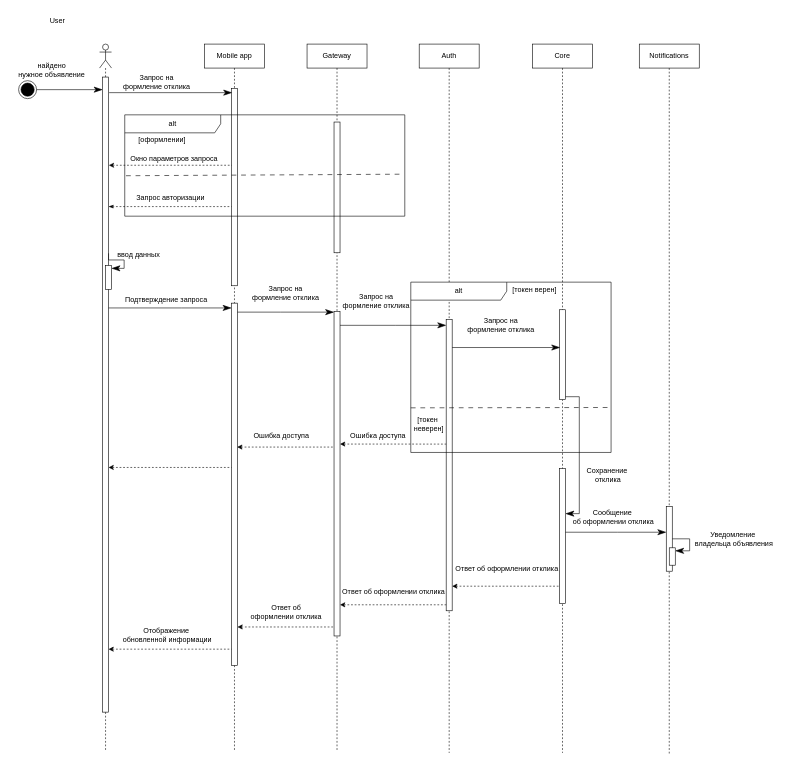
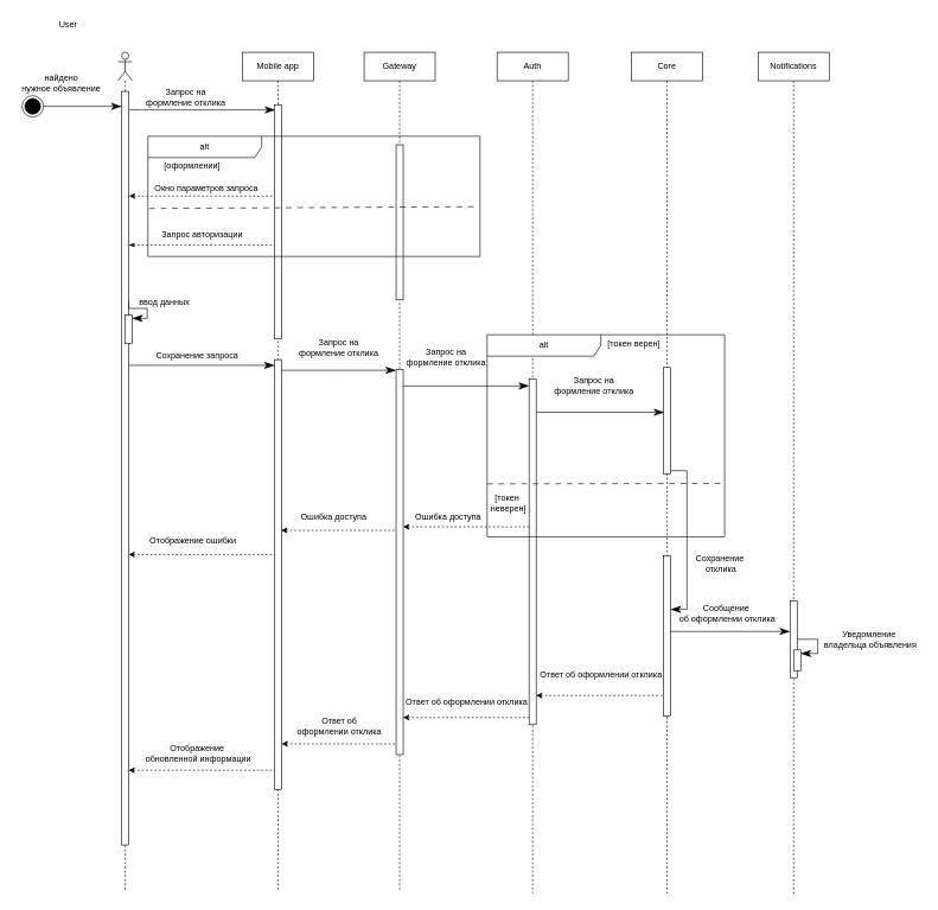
  <mxCell id="0" />
  <mxCell id="1" parent="0" />
  <mxCell id="2" value="Mobile app" style="shape=umlLifeline;perimeter=lifelinePerimeter;whiteSpace=wrap;html=1;container=1;dropTarget=0;collapsible=0;recursiveResize=0;outlineConnect=0;portConstraint=eastwest;newEdgeStyle={&quot;curved&quot;:0,&quot;rounded&quot;:0};" vertex="1" parent="1"><mxGeometry x="340" y="73" width="100" height="1180" as="geometry" /></mxCell>
  <mxCell id="3" value="" style="html=1;points=[[0,0,0,0,5],[0,1,0,0,-5],[1,0,0,0,5],[1,1,0,0,-5]];perimeter=orthogonalPerimeter;outlineConnect=0;targetShapes=umlLifeline;portConstraint=eastwest;newEdgeStyle={&quot;curved&quot;:0,&quot;rounded&quot;:0};" vertex="1" parent="2"><mxGeometry x="45" y="74" width="10" height="329" as="geometry" /></mxCell>
  <mxCell id="4" value="" style="html=1;points=[[0,0,0,0,5],[0,1,0,0,-5],[1,0,0,0,5],[1,1,0,0,-5]];perimeter=orthogonalPerimeter;outlineConnect=0;targetShapes=umlLifeline;portConstraint=eastwest;newEdgeStyle={&quot;curved&quot;:0,&quot;rounded&quot;:0};" vertex="1" parent="2"><mxGeometry x="45" y="432" width="10" height="604" as="geometry" /></mxCell>
  <mxCell id="5" value="" style="shape=umlLifeline;perimeter=lifelinePerimeter;whiteSpace=wrap;html=1;container=1;dropTarget=0;collapsible=0;recursiveResize=0;outlineConnect=0;portConstraint=eastwest;newEdgeStyle={&quot;curved&quot;:0,&quot;rounded&quot;:0};participant=umlActor;" vertex="1" parent="1"><mxGeometry x="165" y="73" width="20" height="1180" as="geometry" /></mxCell>
  <mxCell id="6" value="" style="html=1;points=[[0,0,0,0,5],[0,1,0,0,-5],[1,0,0,0,5],[1,1,0,0,-5]];perimeter=orthogonalPerimeter;outlineConnect=0;targetShapes=umlLifeline;portConstraint=eastwest;newEdgeStyle={&quot;curved&quot;:0,&quot;rounded&quot;:0};" vertex="1" parent="5"><mxGeometry x="5" y="55" width="10" height="1059" as="geometry" /></mxCell>
  <mxCell id="7" value="" style="html=1;points=[[0,0,0,0,5],[0,1,0,0,-5],[1,0,0,0,5],[1,1,0,0,-5]];perimeter=orthogonalPerimeter;outlineConnect=0;targetShapes=umlLifeline;portConstraint=eastwest;newEdgeStyle={&quot;curved&quot;:0,&quot;rounded&quot;:0};" vertex="1" parent="5"><mxGeometry x="10" y="369" width="10" height="40" as="geometry" /></mxCell>
  <mxCell id="8" value="Gateway" style="shape=umlLifeline;perimeter=lifelinePerimeter;whiteSpace=wrap;html=1;container=1;dropTarget=0;collapsible=0;recursiveResize=0;outlineConnect=0;portConstraint=eastwest;newEdgeStyle={&quot;curved&quot;:0,&quot;rounded&quot;:0};" vertex="1" parent="1"><mxGeometry x="511" y="73" width="100" height="1178" as="geometry" /></mxCell>
  <mxCell id="9" value="" style="html=1;points=[[0,0,0,0,5],[0,1,0,0,-5],[1,0,0,0,5],[1,1,0,0,-5]];perimeter=orthogonalPerimeter;outlineConnect=0;targetShapes=umlLifeline;portConstraint=eastwest;newEdgeStyle={&quot;curved&quot;:0,&quot;rounded&quot;:0};" vertex="1" parent="8"><mxGeometry x="45" y="130" width="10" height="218" as="geometry" /></mxCell>
  <mxCell id="10" value="" style="html=1;points=[[0,0,0,0,5],[0,1,0,0,-5],[1,0,0,0,5],[1,1,0,0,-5]];perimeter=orthogonalPerimeter;outlineConnect=0;targetShapes=umlLifeline;portConstraint=eastwest;newEdgeStyle={&quot;curved&quot;:0,&quot;rounded&quot;:0};" vertex="1" parent="8"><mxGeometry x="45" y="446" width="10" height="541" as="geometry" /></mxCell>
  <mxCell id="11" value="Core" style="shape=umlLifeline;perimeter=lifelinePerimeter;whiteSpace=wrap;html=1;container=1;dropTarget=0;collapsible=0;recursiveResize=0;outlineConnect=0;portConstraint=eastwest;newEdgeStyle={&quot;curved&quot;:0,&quot;rounded&quot;:0};" vertex="1" parent="1"><mxGeometry x="887" y="73" width="100" height="1182" as="geometry" /></mxCell>
  <mxCell id="12" value="" style="html=1;points=[[0,0,0,0,5],[0,1,0,0,-5],[1,0,0,0,5],[1,1,0,0,-5]];perimeter=orthogonalPerimeter;outlineConnect=0;targetShapes=umlLifeline;portConstraint=eastwest;newEdgeStyle={&quot;curved&quot;:0,&quot;rounded&quot;:0};" vertex="1" parent="11"><mxGeometry x="45" y="708" width="10" height="225" as="geometry" /></mxCell>
  <mxCell id="13" value="User" style="text;html=1;align=center;verticalAlign=middle;whiteSpace=wrap;rounded=0;" vertex="1" parent="1"><mxGeometry x="65" y="20" width="60" height="30" as="geometry" /></mxCell>
  <mxCell id="14" value="Auth" style="shape=umlLifeline;perimeter=lifelinePerimeter;whiteSpace=wrap;html=1;container=1;dropTarget=0;collapsible=0;recursiveResize=0;outlineConnect=0;portConstraint=eastwest;newEdgeStyle={&quot;curved&quot;:0,&quot;rounded&quot;:0};" vertex="1" parent="1"><mxGeometry x="698" y="73" width="100" height="1182" as="geometry" /></mxCell>
  <mxCell id="15" value="" style="html=1;points=[[0,0,0,0,5],[0,1,0,0,-5],[1,0,0,0,5],[1,1,0,0,-5]];perimeter=orthogonalPerimeter;outlineConnect=0;targetShapes=umlLifeline;portConstraint=eastwest;newEdgeStyle={&quot;curved&quot;:0,&quot;rounded&quot;:0};" vertex="1" parent="14"><mxGeometry x="45" y="459" width="10" height="486" as="geometry" /></mxCell>
  <mxCell id="16" value="" style="endArrow=classicThin;endFill=1;endSize=12;html=1;rounded=0;exitX=1;exitY=0.062;exitDx=0;exitDy=0;exitPerimeter=0;" edge="1" parent="1"><mxGeometry width="160" relative="1" as="geometry"><mxPoint x="181" y="153.996" as="sourcePoint" /><mxPoint x="386" y="153.996" as="targetPoint" /></mxGeometry></mxCell>
  <mxCell id="17" value="Запрос на &lt;br&gt;формление отклика" style="text;html=1;align=center;verticalAlign=middle;resizable=0;points=[];autosize=1;strokeColor=none;fillColor=none;" vertex="1" parent="1"><mxGeometry x="195" y="115" width="130" height="41" as="geometry" /></mxCell>
  <mxCell id="18" value="" style="endArrow=classicThin;endFill=1;endSize=12;html=1;rounded=0;" edge="1" parent="1" source="4" target="10"><mxGeometry width="160" relative="1" as="geometry"><mxPoint x="395" y="230" as="sourcePoint" /><mxPoint x="556" y="230" as="targetPoint" /><Array as="points"><mxPoint x="467" y="520" /></Array></mxGeometry></mxCell>
  <mxCell id="19" value="Notifications" style="shape=umlLifeline;perimeter=lifelinePerimeter;whiteSpace=wrap;html=1;container=1;dropTarget=0;collapsible=0;recursiveResize=0;outlineConnect=0;portConstraint=eastwest;newEdgeStyle={&quot;curved&quot;:0,&quot;rounded&quot;:0};" vertex="1" parent="1"><mxGeometry x="1065" y="73" width="100" height="1184" as="geometry" /></mxCell>
  <mxCell id="20" value="" style="html=1;points=[[0,0,0,0,5],[0,1,0,0,-5],[1,0,0,0,5],[1,1,0,0,-5]];perimeter=orthogonalPerimeter;outlineConnect=0;targetShapes=umlLifeline;portConstraint=eastwest;newEdgeStyle={&quot;curved&quot;:0,&quot;rounded&quot;:0};" vertex="1" parent="19"><mxGeometry x="45" y="771" width="10" height="108" as="geometry" /></mxCell>
  <mxCell id="21" value="" style="html=1;points=[[0,0,0,0,5],[0,1,0,0,-5],[1,0,0,0,5],[1,1,0,0,-5]];perimeter=orthogonalPerimeter;outlineConnect=0;targetShapes=umlLifeline;portConstraint=eastwest;newEdgeStyle={&quot;curved&quot;:0,&quot;rounded&quot;:0};" vertex="1" parent="19"><mxGeometry x="50" y="840" width="10" height="29" as="geometry" /></mxCell>
  <mxCell id="22" value="" style="endArrow=classicThin;endFill=1;endSize=12;html=1;rounded=0;entryX=1;entryY=0;entryDx=0;entryDy=5;entryPerimeter=0;edgeStyle=orthogonalEdgeStyle;" edge="1" parent="19" source="20" target="21"><mxGeometry width="160" relative="1" as="geometry"><mxPoint x="70" y="832" as="sourcePoint" /><mxPoint x="238" y="832" as="targetPoint" /><Array as="points"><mxPoint x="84" y="825" /><mxPoint x="84" y="845" /></Array></mxGeometry></mxCell>
  <mxCell id="23" value="" style="ellipse;html=1;shape=endState;fillColor=strokeColor;" vertex="1" parent="1"><mxGeometry x="30" y="134" width="30" height="30" as="geometry" /></mxCell>
  <mxCell id="24" value="" style="endArrow=classicThin;endFill=1;endSize=12;html=1;rounded=0;exitX=1;exitY=0.5;exitDx=0;exitDy=0;" edge="1" parent="1" source="23" target="6"><mxGeometry width="160" relative="1" as="geometry"><mxPoint x="254" y="162" as="sourcePoint" /><mxPoint x="395" y="162" as="targetPoint" /></mxGeometry></mxCell>
  <mxCell id="25" value="найдено &lt;br&gt;нужное объявление" style="text;html=1;align=center;verticalAlign=middle;resizable=0;points=[];autosize=1;strokeColor=none;fillColor=none;" vertex="1" parent="1"><mxGeometry x="20" y="95" width="129" height="41" as="geometry" /></mxCell>
  <mxCell id="26" value="alt" style="shape=umlFrame;whiteSpace=wrap;html=1;pointerEvents=0;recursiveResize=0;container=1;collapsible=0;width=160;" vertex="1" parent="1"><mxGeometry x="684" y="470" width="334" height="284" as="geometry" /></mxCell>
  <mxCell id="27" value="[токен верен]" style="text;html=1;align=center;verticalAlign=middle;resizable=0;points=[];autosize=1;strokeColor=none;fillColor=none;" vertex="1" parent="26"><mxGeometry x="160" width="92" height="26" as="geometry" /></mxCell>
  <mxCell id="28" value="[токен&lt;br&gt;&amp;nbsp;неверен]" style="text;html=1;align=center;verticalAlign=middle;resizable=0;points=[];autosize=1;strokeColor=none;fillColor=none;" vertex="1" parent="26"><mxGeometry x="-8" y="215" width="71" height="41" as="geometry" /></mxCell>
  <mxCell id="29" value="" style="html=1;points=[[0,0,0,0,5],[0,1,0,0,-5],[1,0,0,0,5],[1,1,0,0,-5]];perimeter=orthogonalPerimeter;outlineConnect=0;targetShapes=umlLifeline;portConstraint=eastwest;newEdgeStyle={&quot;curved&quot;:0,&quot;rounded&quot;:0};" vertex="1" parent="26"><mxGeometry x="248" y="46" width="10" height="150" as="geometry" /></mxCell>
  <mxCell id="30" value="Запрос на &lt;br&gt;формление отклика" style="text;html=1;align=center;verticalAlign=middle;resizable=0;points=[];autosize=1;strokeColor=none;fillColor=none;" vertex="1" parent="26"><mxGeometry x="85" y="51" width="130" height="41" as="geometry" /></mxCell>
  <mxCell id="31" value="" style="endArrow=classicThin;endFill=1;endSize=12;html=1;rounded=0;entryX=0.2;entryY=0.5;entryDx=0;entryDy=0;entryPerimeter=0;" edge="1" parent="26"><mxGeometry width="160" relative="1" as="geometry"><mxPoint x="69" y="109" as="sourcePoint" /><mxPoint x="249.0" y="109" as="targetPoint" /></mxGeometry></mxCell>
  <mxCell id="32" value="" style="endArrow=none;endFill=0;endSize=12;html=1;rounded=0;entryX=0.998;entryY=0.704;entryDx=0;entryDy=0;entryPerimeter=0;exitX=0;exitY=0.706;exitDx=0;exitDy=0;exitPerimeter=0;dashed=1;dashPattern=8 8;" edge="1" parent="26"><mxGeometry width="160" relative="1" as="geometry"><mxPoint y="209.564" as="sourcePoint" /><mxPoint x="333.332" y="208.996" as="targetPoint" /></mxGeometry></mxCell>
  <mxCell id="33" value="alt" style="shape=umlFrame;whiteSpace=wrap;html=1;pointerEvents=0;recursiveResize=0;container=1;collapsible=0;width=160;" vertex="1" parent="1"><mxGeometry x="207" y="191" width="467" height="169" as="geometry" /></mxCell>
  <mxCell id="34" value="[оформлении]" style="text;html=1;align=center;verticalAlign=middle;resizable=0;points=[];autosize=1;strokeColor=none;fillColor=none;" vertex="1" parent="33"><mxGeometry x="15" y="29" width="94" height="26" as="geometry" /></mxCell>
  <mxCell id="35" value="" style="endArrow=none;endFill=0;endSize=12;html=1;rounded=0;startArrow=classicThin;startFill=1;dashed=1;" edge="1" parent="33"><mxGeometry width="160" relative="1" as="geometry"><mxPoint x="-27" y="153" as="sourcePoint" /><mxPoint x="178" y="153" as="targetPoint" /></mxGeometry></mxCell>
  <mxCell id="36" value="Запрос авторизации" style="text;html=1;align=center;verticalAlign=middle;resizable=0;points=[];autosize=1;strokeColor=none;fillColor=none;" vertex="1" parent="33"><mxGeometry x="10" y="126" width="132" height="26" as="geometry" /></mxCell>
  <mxCell id="37" value="" style="endArrow=none;endFill=0;endSize=12;html=1;rounded=0;entryX=0.998;entryY=0.662;entryDx=0;entryDy=0;entryPerimeter=0;exitX=0.007;exitY=0.677;exitDx=0;exitDy=0;exitPerimeter=0;dashed=1;dashPattern=8 8;" edge="1" parent="33"><mxGeometry width="160" relative="1" as="geometry"><mxPoint x="2.074" y="101.533" as="sourcePoint" /><mxPoint x="459.916" y="98.998" as="targetPoint" /></mxGeometry></mxCell>
  <mxCell id="38" value="" style="endArrow=none;endFill=0;endSize=12;html=1;rounded=0;startArrow=classic;startFill=1;dashed=1;" edge="1" parent="33"><mxGeometry width="160" relative="1" as="geometry"><mxPoint x="-26.5" y="84.07" as="sourcePoint" /><mxPoint x="178.5" y="84.07" as="targetPoint" /></mxGeometry></mxCell>
  <mxCell id="39" value="Окно параметров запроса" style="text;html=1;align=center;verticalAlign=middle;resizable=0;points=[];autosize=1;strokeColor=none;fillColor=none;" vertex="1" parent="33"><mxGeometry y="61" width="164" height="26" as="geometry" /></mxCell>
  <mxCell id="40" value="" style="endArrow=none;endFill=0;endSize=12;html=1;rounded=0;startArrow=classic;startFill=1;dashed=1;" edge="1" parent="1"><mxGeometry width="160" relative="1" as="geometry"><mxPoint x="394.5" y="745" as="sourcePoint" /><mxPoint x="555.5" y="745" as="targetPoint" /><Array as="points"><mxPoint x="412.5" y="745" /></Array></mxGeometry></mxCell>
  <mxCell id="41" value="Ошибка доступа" style="text;html=1;align=center;verticalAlign=middle;resizable=0;points=[];autosize=1;strokeColor=none;fillColor=none;" vertex="1" parent="1"><mxGeometry x="412" y="713" width="111" height="26" as="geometry" /></mxCell>
  <mxCell id="42" value="" style="endArrow=classicThin;endFill=1;endSize=12;html=1;rounded=0;" edge="1" parent="1" source="6" target="4"><mxGeometry width="160" relative="1" as="geometry"><mxPoint x="177" y="552.996" as="sourcePoint" /><mxPoint x="382" y="552.996" as="targetPoint" /><Array as="points"><mxPoint x="302" y="513" /></Array></mxGeometry></mxCell>
- <mxCell id="43" value="Подтверждение запроса" style="text;html=1;align=center;verticalAlign=middle;resizable=0;points=[];autosize=1;strokeColor=none;fillColor=none;" vertex="1" parent="1"><mxGeometry x="198" y="486" width="155" height="26" as="geometry" /></mxCell>
+ <mxCell id="43" value="Сохранение запроса" style="text;html=1;align=center;verticalAlign=middle;resizable=0;points=[];autosize=1;strokeColor=none;fillColor=none;" vertex="1" parent="1"><mxGeometry x="198" y="486" width="155" height="26" as="geometry" /></mxCell>
  <mxCell id="44" value="" style="endArrow=classicThin;endFill=1;endSize=12;html=1;rounded=0;entryX=1;entryY=0;entryDx=0;entryDy=5;entryPerimeter=0;edgeStyle=orthogonalEdgeStyle;" edge="1" parent="1" target="7"><mxGeometry width="160" relative="1" as="geometry"><mxPoint x="180" y="422" as="sourcePoint" /><mxPoint x="371" y="422" as="targetPoint" /><Array as="points"><mxPoint x="180" y="433" /><mxPoint x="206" y="433" /><mxPoint x="206" y="447" /></Array></mxGeometry></mxCell>
  <mxCell id="45" value="ввод данных" style="text;html=1;align=center;verticalAlign=middle;resizable=0;points=[];autosize=1;strokeColor=none;fillColor=none;" vertex="1" parent="1"><mxGeometry x="185" y="411" width="89" height="26" as="geometry" /></mxCell>
  <mxCell id="46" value="Запрос на &lt;br&gt;формление отклика" style="text;html=1;align=center;verticalAlign=middle;resizable=0;points=[];autosize=1;strokeColor=none;fillColor=none;" vertex="1" parent="1"><mxGeometry x="410" y="467" width="130" height="41" as="geometry" /></mxCell>
  <mxCell id="47" value="" style="endArrow=classicThin;endFill=1;endSize=12;html=1;rounded=0;" edge="1" parent="1" source="10" target="15"><mxGeometry width="160" relative="1" as="geometry"><mxPoint x="589" y="559" as="sourcePoint" /><mxPoint x="750" y="559" as="targetPoint" /><Array as="points"><mxPoint x="659" y="542" /></Array></mxGeometry></mxCell>
  <mxCell id="48" value="Запрос на &lt;br&gt;формление отклика" style="text;html=1;align=center;verticalAlign=middle;resizable=0;points=[];autosize=1;strokeColor=none;fillColor=none;" vertex="1" parent="1"><mxGeometry x="560.5" y="481" width="130" height="41" as="geometry" /></mxCell>
  <mxCell id="49" value="" style="endArrow=none;endFill=0;endSize=12;html=1;rounded=0;startArrow=classic;startFill=1;dashed=1;" edge="1" parent="1" source="10" target="15"><mxGeometry width="160" relative="1" as="geometry"><mxPoint x="623" y="740" as="sourcePoint" /><mxPoint x="800" y="740.05" as="targetPoint" /><Array as="points"><mxPoint x="646" y="740" /><mxPoint x="710" y="740.05" /></Array></mxGeometry></mxCell>
  <mxCell id="50" value="Ошибка доступа" style="text;html=1;align=center;verticalAlign=middle;resizable=0;points=[];autosize=1;strokeColor=none;fillColor=none;" vertex="1" parent="1"><mxGeometry x="573" y="713" width="111" height="26" as="geometry" /></mxCell>
  <mxCell id="51" value="" style="endArrow=none;endFill=0;endSize=12;html=1;rounded=0;startArrow=classic;startFill=1;dashed=1;" edge="1" parent="1" source="6" target="4"><mxGeometry width="160" relative="1" as="geometry"><mxPoint x="176" y="779" as="sourcePoint" /><mxPoint x="337" y="779" as="targetPoint" /><Array as="points"><mxPoint x="194" y="779" /></Array></mxGeometry></mxCell>
+ <mxCell id="52" value="Отображение ошибки" style="text;html=1;align=center;verticalAlign=middle;resizable=0;points=[];autosize=1;strokeColor=none;fillColor=none;" vertex="1" parent="1"><mxGeometry x="200" y="747" width="139" height="26" as="geometry" /></mxCell>
  <mxCell id="53" value="" style="endArrow=classicThin;endFill=1;endSize=12;html=1;rounded=0;exitX=1;exitY=1;exitDx=0;exitDy=-5;exitPerimeter=0;edgeStyle=orthogonalEdgeStyle;" edge="1" parent="1" source="29" target="12"><mxGeometry width="160" relative="1" as="geometry"><mxPoint x="837" y="805" as="sourcePoint" /><mxPoint x="949" y="791" as="targetPoint" /><Array as="points"><mxPoint x="965" y="661" /><mxPoint x="965" y="856" /></Array></mxGeometry></mxCell>
  <mxCell id="54" value="Сохранение&lt;br&gt;&amp;nbsp;отклика" style="text;html=1;align=center;verticalAlign=middle;resizable=0;points=[];autosize=1;strokeColor=none;fillColor=none;" vertex="1" parent="1"><mxGeometry x="968" y="771" width="86" height="41" as="geometry" /></mxCell>
  <mxCell id="55" value="" style="endArrow=classicThin;endFill=1;endSize=12;html=1;rounded=0;" edge="1" parent="1" source="12" target="20"><mxGeometry width="160" relative="1" as="geometry"><mxPoint x="736" y="858" as="sourcePoint" /><mxPoint x="916" y="858" as="targetPoint" /><Array as="points"><mxPoint x="1029" y="887" /></Array></mxGeometry></mxCell>
  <mxCell id="56" value="Сообщение&lt;br&gt;&amp;nbsp;об оформлении отклика" style="text;html=1;align=center;verticalAlign=middle;resizable=0;points=[];autosize=1;strokeColor=none;fillColor=none;" vertex="1" parent="1"><mxGeometry x="941" y="841" width="157" height="41" as="geometry" /></mxCell>
  <mxCell id="57" value="Уведомление&lt;br&gt;&amp;nbsp;владельца объявления" style="text;html=1;align=center;verticalAlign=middle;resizable=0;points=[];autosize=1;strokeColor=none;fillColor=none;" vertex="1" parent="1"><mxGeometry x="1145" y="877" width="151" height="41" as="geometry" /></mxCell>
  <mxCell id="58" value="" style="endArrow=none;endFill=0;endSize=12;html=1;rounded=0;startArrow=classic;startFill=1;dashed=1;" edge="1" parent="1" source="15" target="12"><mxGeometry width="160" relative="1" as="geometry"><mxPoint x="750" y="977" as="sourcePoint" /><mxPoint x="911" y="977" as="targetPoint" /><Array as="points"><mxPoint x="768" y="977" /></Array></mxGeometry></mxCell>
  <mxCell id="59" value="Ответ об оформлении отклика" style="text;html=1;align=center;verticalAlign=middle;resizable=0;points=[];autosize=1;strokeColor=none;fillColor=none;" vertex="1" parent="1"><mxGeometry x="749" y="935" width="189" height="26" as="geometry" /></mxCell>
  <mxCell id="60" value="" style="endArrow=none;endFill=0;endSize=12;html=1;rounded=0;startArrow=classic;startFill=1;dashed=1;" edge="1" parent="1" source="10" target="15"><mxGeometry width="160" relative="1" as="geometry"><mxPoint x="573" y="1008" as="sourcePoint" /><mxPoint x="772" y="1008" as="targetPoint" /><Array as="points"><mxPoint x="588" y="1008" /></Array></mxGeometry></mxCell>
  <mxCell id="61" value="Ответ об оформлении отклика" style="text;html=1;align=center;verticalAlign=middle;resizable=0;points=[];autosize=1;strokeColor=none;fillColor=none;" vertex="1" parent="1"><mxGeometry x="560.5" y="974" width="189" height="26" as="geometry" /></mxCell>
  <mxCell id="62" value="" style="endArrow=none;endFill=0;endSize=12;html=1;rounded=0;startArrow=classic;startFill=1;dashed=1;" edge="1" parent="1" source="4" target="10"><mxGeometry width="160" relative="1" as="geometry"><mxPoint x="391" y="1045" as="sourcePoint" /><mxPoint x="568" y="1045" as="targetPoint" /><Array as="points"><mxPoint x="413" y="1045" /></Array></mxGeometry></mxCell>
  <mxCell id="63" value="Ответ об &lt;br&gt;оформлении отклика" style="text;html=1;align=center;verticalAlign=middle;resizable=0;points=[];autosize=1;strokeColor=none;fillColor=none;" vertex="1" parent="1"><mxGeometry x="407.5" y="1000" width="136" height="41" as="geometry" /></mxCell>
  <mxCell id="64" value="" style="endArrow=none;endFill=0;endSize=12;html=1;rounded=0;startArrow=classic;startFill=1;dashed=1;" edge="1" parent="1" source="6" target="4"><mxGeometry width="160" relative="1" as="geometry"><mxPoint x="207" y="1082" as="sourcePoint" /><mxPoint x="412" y="1082" as="targetPoint" /><Array as="points"><mxPoint x="221" y="1082" /></Array></mxGeometry></mxCell>
  <mxCell id="65" value="Отображение&lt;br&gt;&amp;nbsp;обновленной информации" style="text;html=1;align=center;verticalAlign=middle;resizable=0;points=[];autosize=1;strokeColor=none;fillColor=none;" vertex="1" parent="1"><mxGeometry x="190.5" y="1037" width="170" height="41" as="geometry" /></mxCell>
